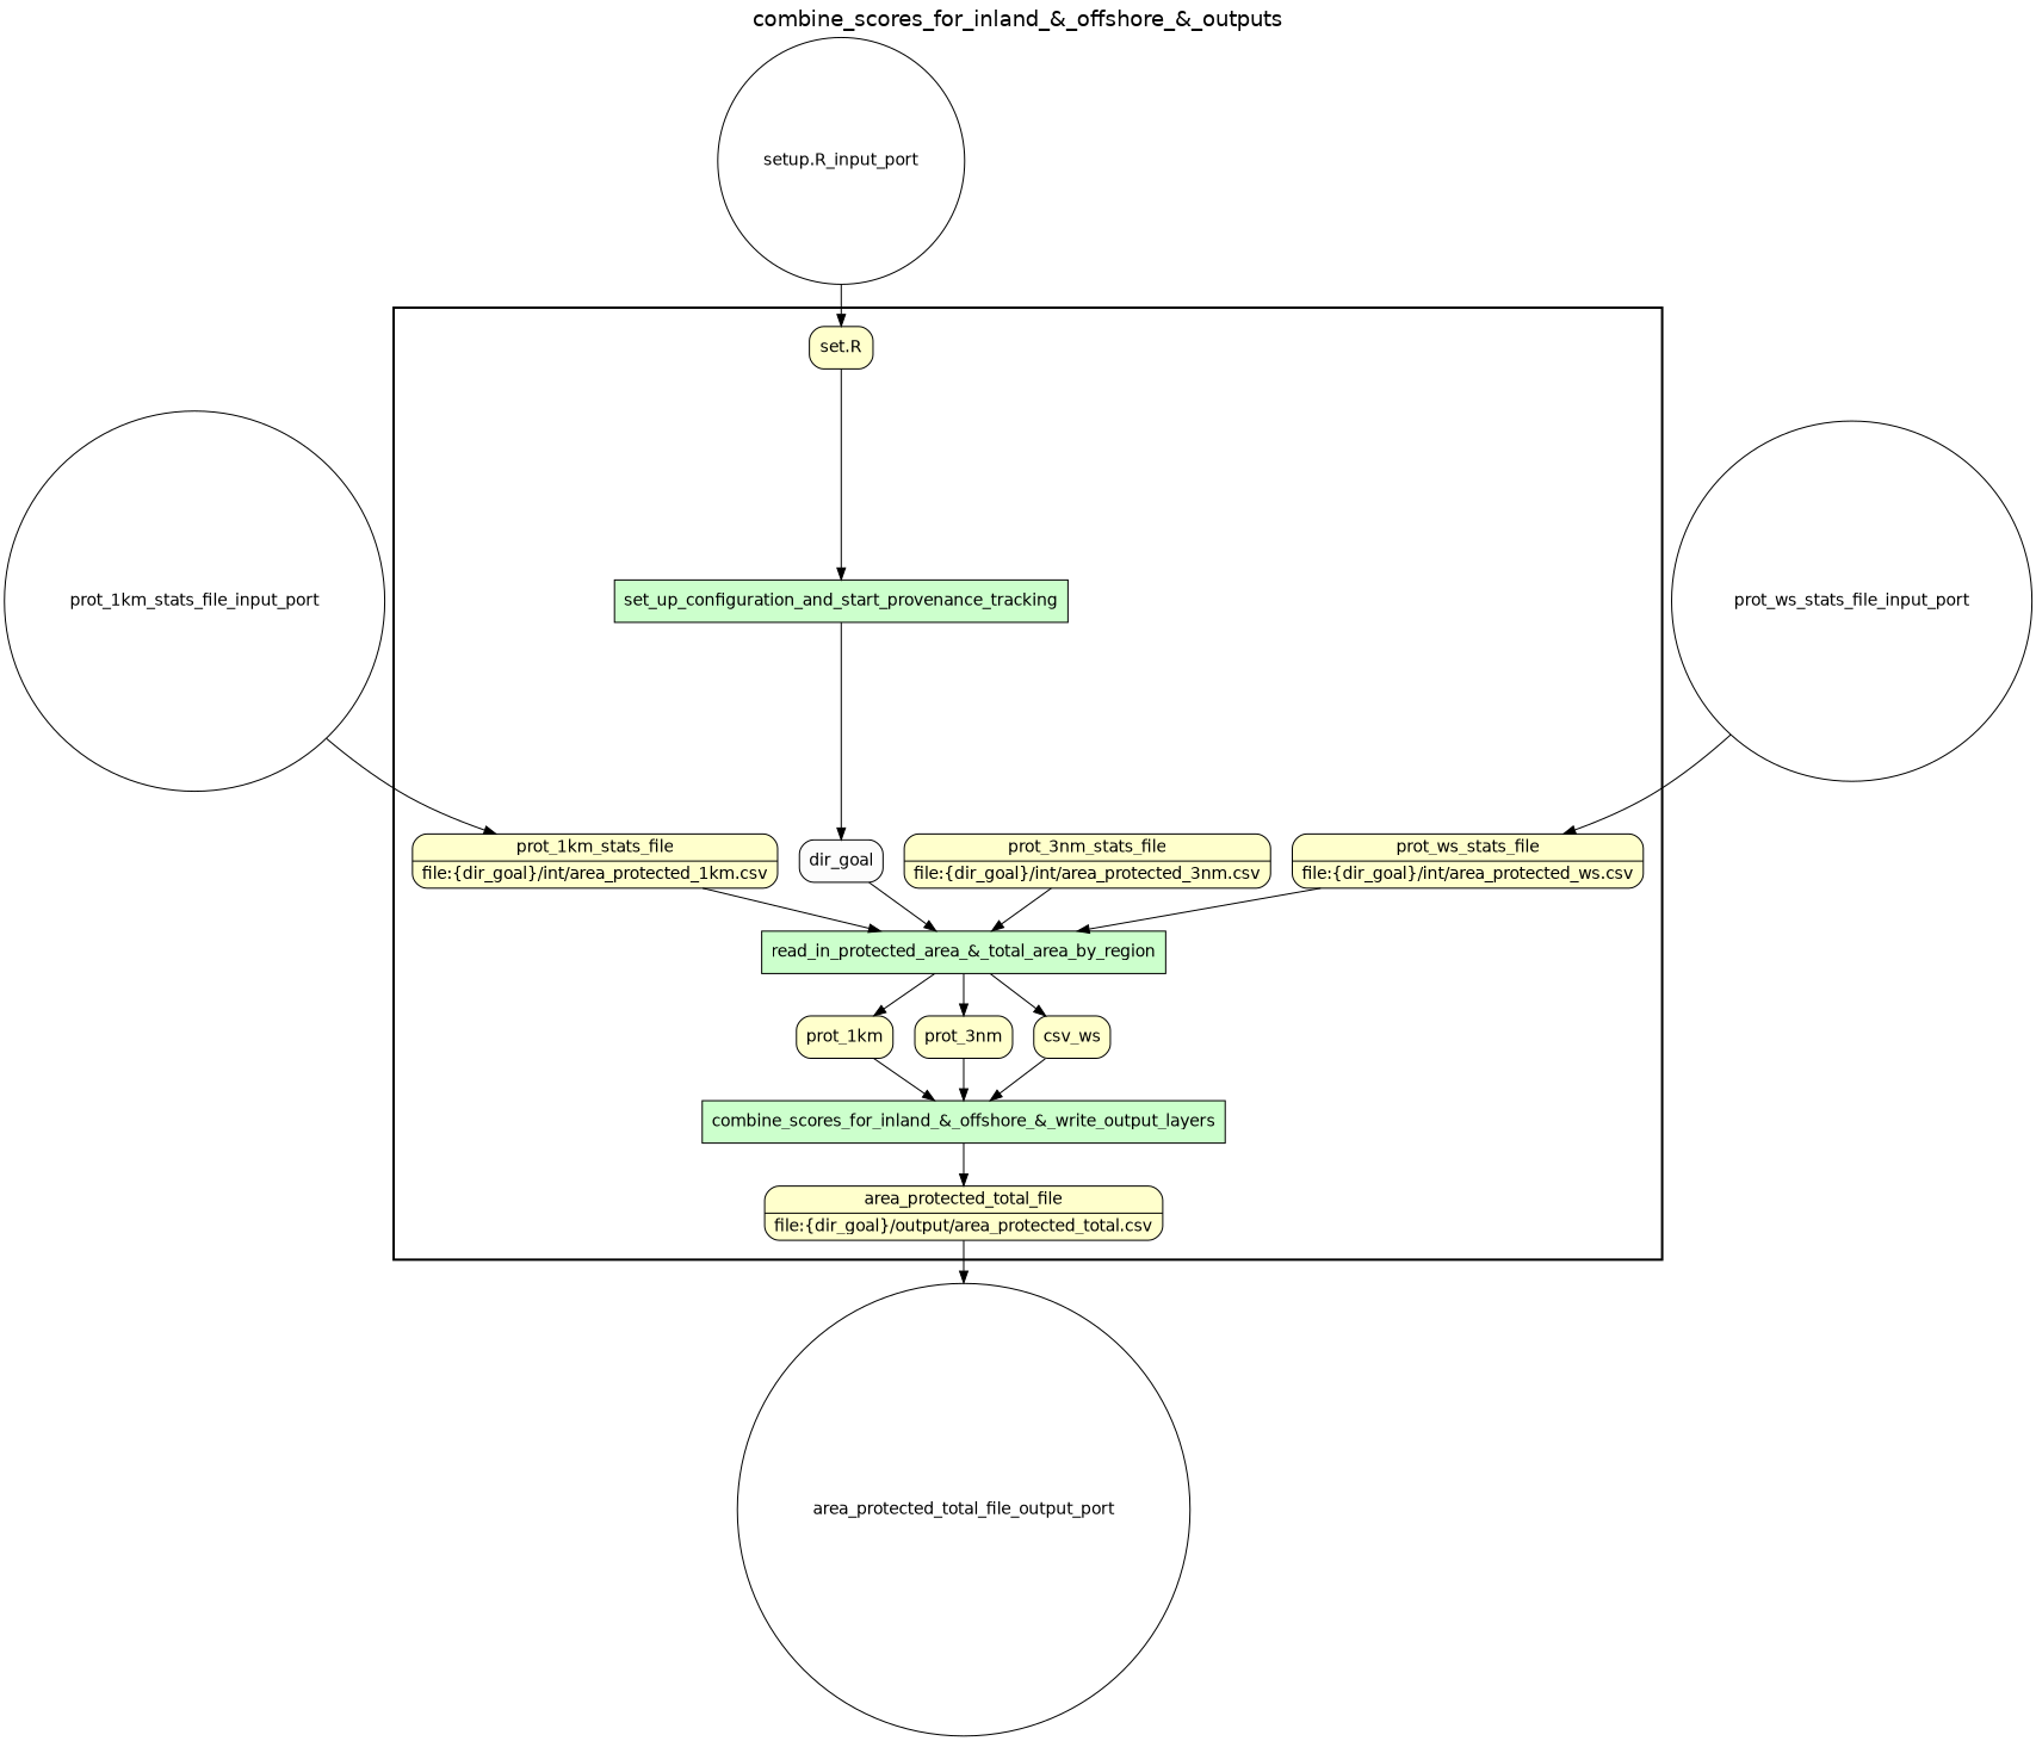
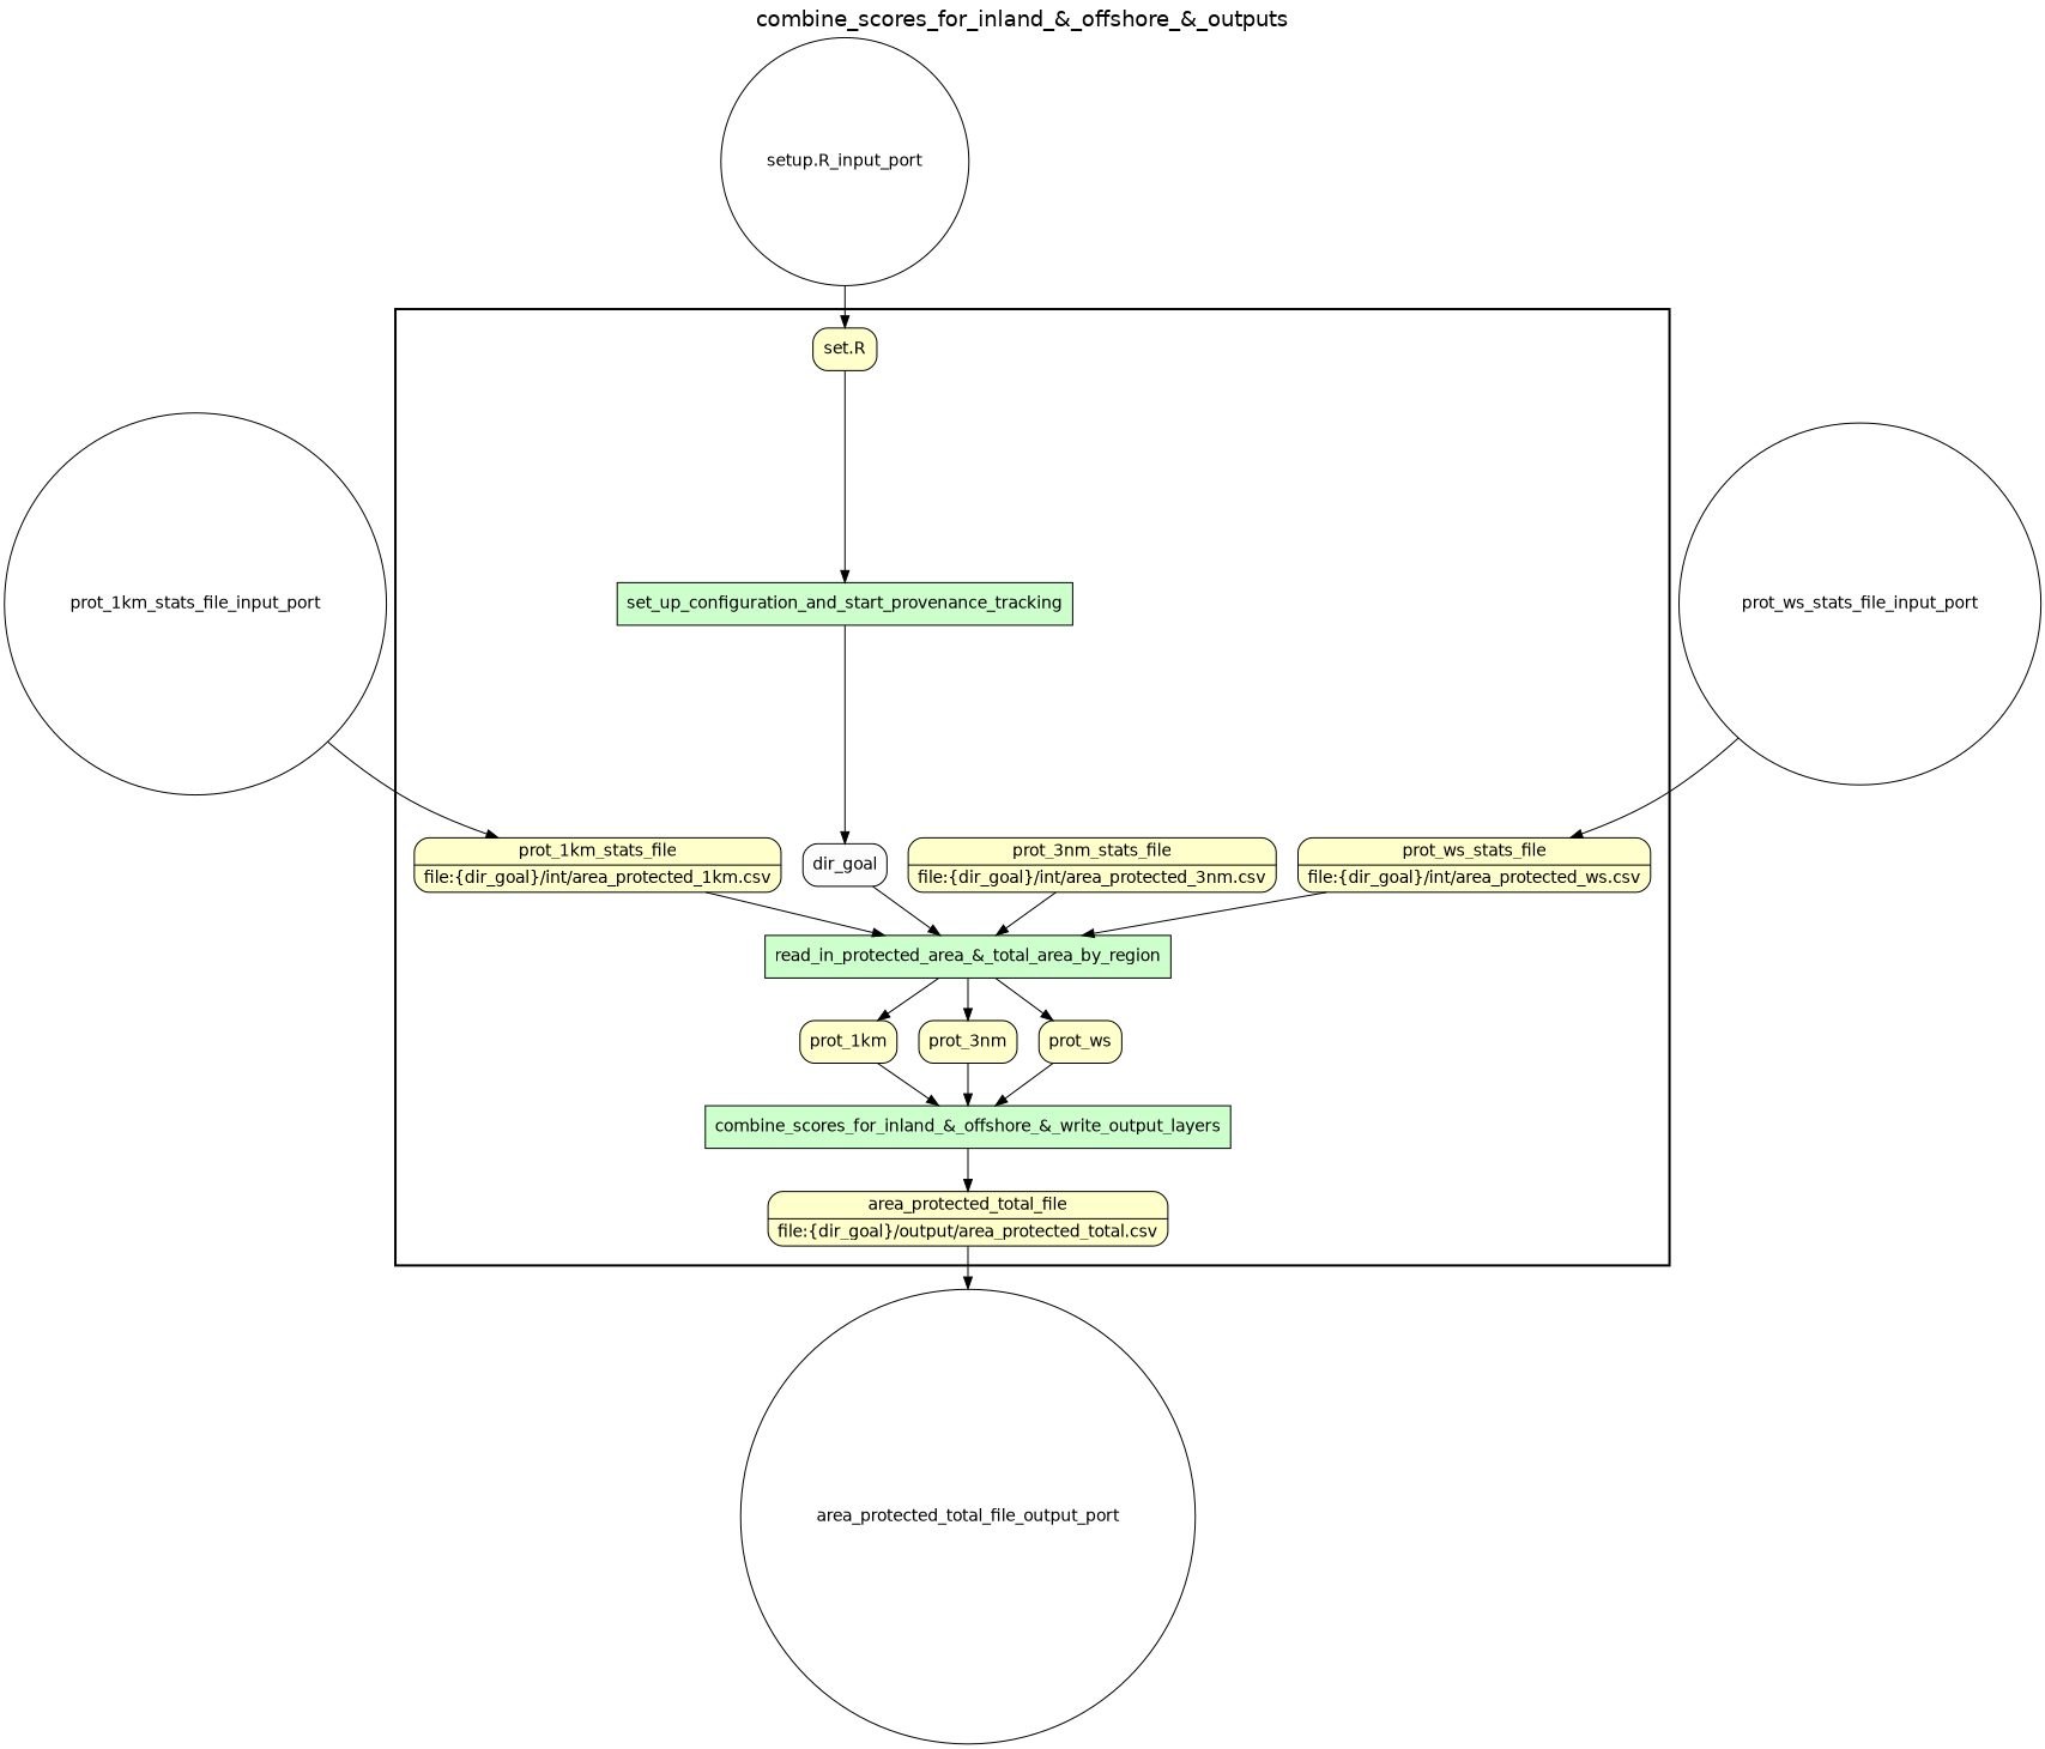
  digraph {
    fontname=Helvetica
    fontsize=18
    label="combine_scores_for_inland_&_offshore_&_outputs"
    labelloc=t
    rankdir=TB
    node [fillcolor="#FFFFCC" fontname=Helvetica peripheries=1 shape=box style="rounded,filled"]
    set_up_configuration_and_start_provenance_tracking [fillcolor="#CCFFCC" style=filled]
    dir_goal [fillcolor="#FCFCFC"]
    "read_in_protected_area_&_total_area_by_region" [fillcolor="#CCFFCC" style=filled]
    prot_1km
    prot_3nm
-   prot_ws [label=csv_ws]
+   prot_ws
    "combine_scores_for_inland_&_offshore_&_write_output_layers" [fillcolor="#CCFFCC" style=filled]
    n8 [label="{<f0> area_protected_total_file |<f1> file\:\{dir_goal\}/output/area_protected_total.csv}" rankdir=LR shape=record]
    n9 [label="set.R"]
    n10 [label="{<f0> prot_3nm_stats_file |<f1> file\:\{dir_goal\}/int/area_protected_3nm.csv}" rankdir=LR shape=record]
    n11 [label="{<f0> prot_1km_stats_file |<f1> file\:\{dir_goal\}/int/area_protected_1km.csv}" rankdir=LR shape=record]
    n12 [label="{<f0> prot_ws_stats_file |<f1> file\:\{dir_goal\}/int/area_protected_ws.csv}" rankdir=LR shape=record]
    area_protected_total_file_output_port [fillcolor="#FFFFFF" shape=circle width=0.2]
    "setup.R_input_port" [fillcolor="#FFFFFF" shape=circle width=0.2]
    prot_1km_stats_file_input_port [fillcolor="#FFFFFF" shape=circle width=0.2]
    prot_ws_stats_file_input_port [fillcolor="#FFFFFF" shape=circle width=0.2]
    subgraph cluster_1 {
      color=black
      label=""
      penwidth=2
      subgraph cluster_2 {
        color=black
        label=""
        penwidth=0
        set_up_configuration_and_start_provenance_tracking
        dir_goal
        "read_in_protected_area_&_total_area_by_region"
        prot_1km
        prot_3nm
        prot_ws
        "combine_scores_for_inland_&_offshore_&_write_output_layers"
        n8
        n9
        n10
        n11
        n12
      }
    }
    set_up_configuration_and_start_provenance_tracking -> dir_goal
    dir_goal -> "read_in_protected_area_&_total_area_by_region"
    "read_in_protected_area_&_total_area_by_region" -> prot_1km
    "read_in_protected_area_&_total_area_by_region" -> prot_3nm
    "read_in_protected_area_&_total_area_by_region" -> prot_ws
    prot_1km -> "combine_scores_for_inland_&_offshore_&_write_output_layers"
    prot_3nm -> "combine_scores_for_inland_&_offshore_&_write_output_layers"
    prot_ws -> "combine_scores_for_inland_&_offshore_&_write_output_layers"
    "combine_scores_for_inland_&_offshore_&_write_output_layers" -> n8
    n8 -> area_protected_total_file_output_port
    n9 -> set_up_configuration_and_start_provenance_tracking
    n10 -> "read_in_protected_area_&_total_area_by_region"
    n11 -> "read_in_protected_area_&_total_area_by_region"
    n12 -> "read_in_protected_area_&_total_area_by_region"
    "setup.R_input_port" -> n9
    prot_1km_stats_file_input_port -> n11
    prot_ws_stats_file_input_port -> n12
  }
